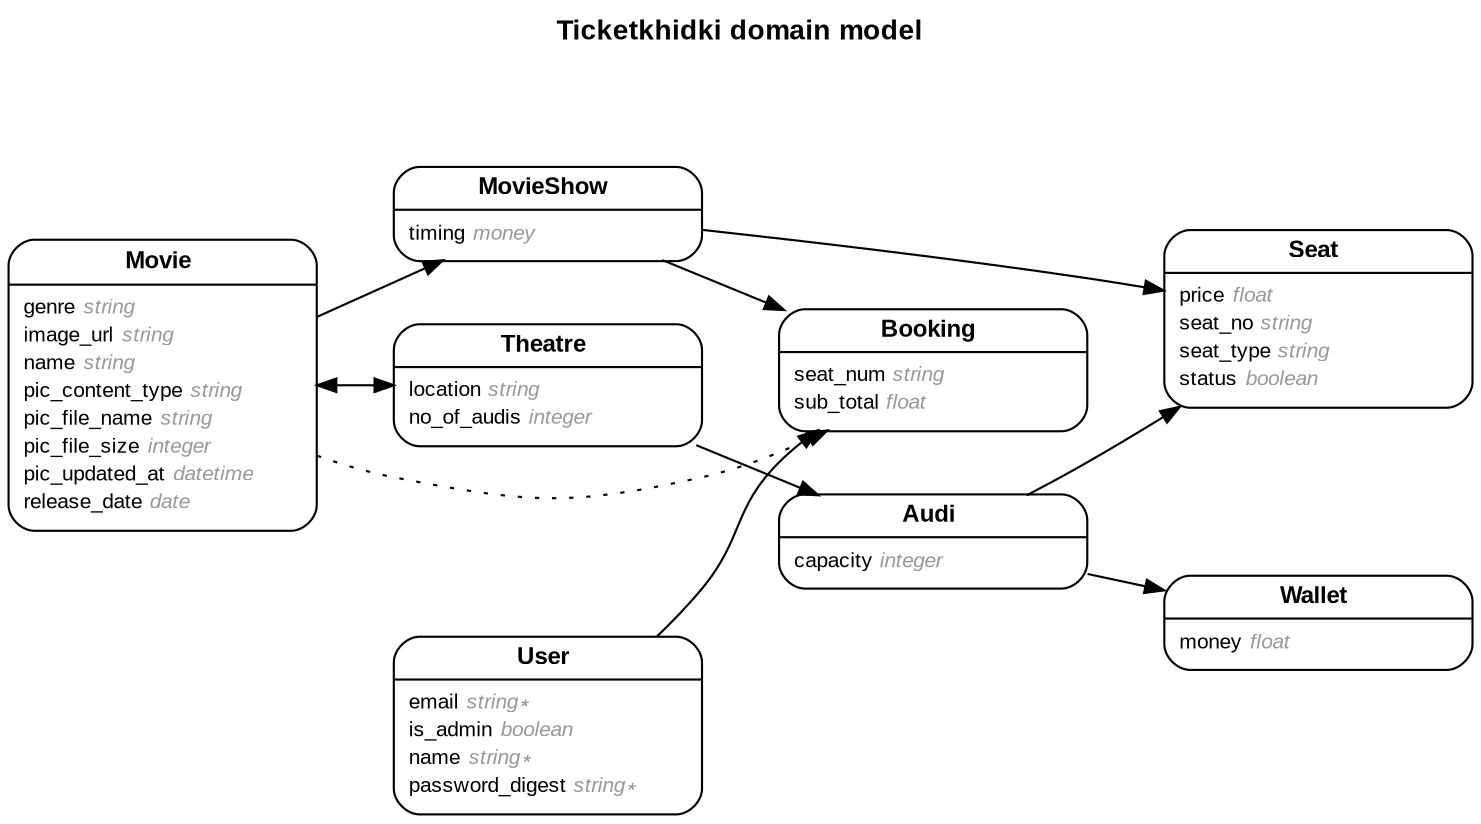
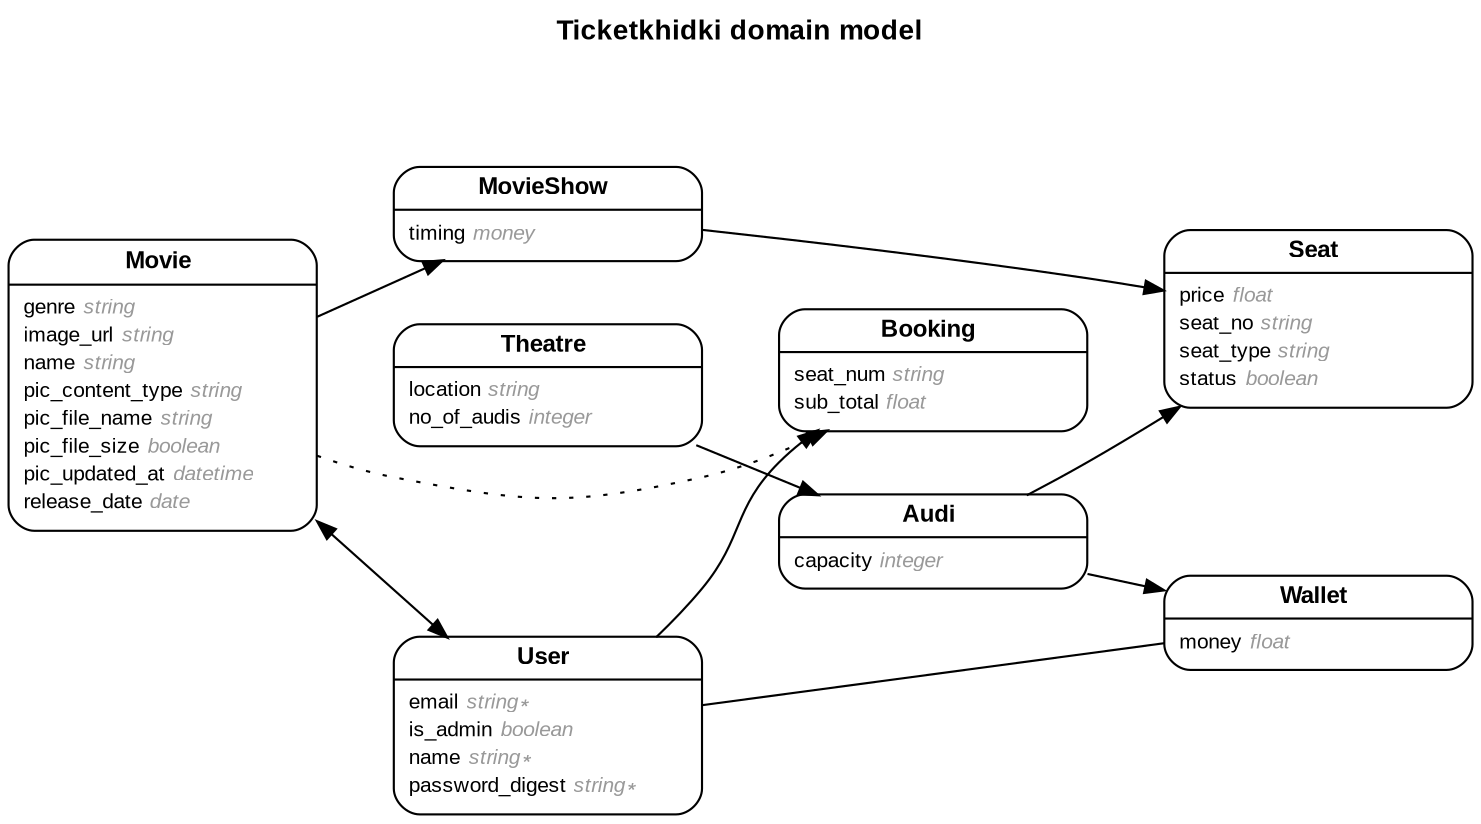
  digraph {
    concentrate=true
    fontname="Arial Bold"
    fontsize=13
    label="Ticketkhidki domain model\n\n"
    labelloc=t
    nodesep=0.4
    rankdir=LR
    ranksep=0.5
    node [fontname=Arial fontsize=10 margin="0.07,0.05" penwidth=1.0 shape=Mrecord]
    edge [arrowhead=normal arrowsize=0.9 arrowtail=none dir=both fontname=Arial fontsize=7 labelangle=32 labeldistance=1.8 penwidth=1.0 weight=2]
    n1 [label=<<table border="0" align="center" cellspacing="0.5" cellpadding="0" width="134">   <tr><td align="center" valign="bottom" width="130"><font face="Arial Bold" point-size="11">Audi</font></td></tr> </table> | <table border="0" align="left" cellspacing="2" cellpadding="0" width="134">   <tr><td align="left" width="130" port="capacity">capacity <font face="Arial Italic" color="grey60">integer</font></td></tr> </table> >]
    n2 [label=<<table border="0" align="center" cellspacing="0.5" cellpadding="0" width="134">   <tr><td align="center" valign="bottom" width="130"><font face="Arial Bold" point-size="11">Seat</font></td></tr> </table> | <table border="0" align="left" cellspacing="2" cellpadding="0" width="134">   <tr><td align="left" width="130" port="price">price <font face="Arial Italic" color="grey60">float</font></td></tr>   <tr><td align="left" width="130" port="seat_no">seat_no <font face="Arial Italic" color="grey60">string</font></td></tr>   <tr><td align="left" width="130" port="seat_type">seat_type <font face="Arial Italic" color="grey60">string</font></td></tr>   <tr><td align="left" width="130" port="status">status <font face="Arial Italic" color="grey60">boolean</font></td></tr> </table> >]
    n3 [label=<<table border="0" align="center" cellspacing="0.5" cellpadding="0" width="134">   <tr><td align="center" valign="bottom" width="130"><font face="Arial Bold" point-size="11">Wallet</font></td></tr> </table> | <table border="0" align="left" cellspacing="2" cellpadding="0" width="134">   <tr><td align="left" width="130" port="money">money <font face="Arial Italic" color="grey60">float</font></td></tr> </table> >]
    n4 [label=<<table border="0" align="center" cellspacing="0.5" cellpadding="0" width="134">   <tr><td align="center" valign="bottom" width="130"><font face="Arial Bold" point-size="11">MovieShow</font></td></tr> </table> | <table border="0" align="left" cellspacing="2" cellpadding="0" width="134">   <tr><td align="left" width="130" port="timing">timing <font face="Arial Italic" color="grey60">money</font></td></tr> </table> >]
    n5 [label=<<table border="0" align="center" cellspacing="0.5" cellpadding="0" width="134">   <tr><td align="center" valign="bottom" width="130"><font face="Arial Bold" point-size="11">Booking</font></td></tr> </table> | <table border="0" align="left" cellspacing="2" cellpadding="0" width="134">   <tr><td align="left" width="130" port="seat_num">seat_num <font face="Arial Italic" color="grey60">string</font></td></tr>   <tr><td align="left" width="130" port="sub_total">sub_total <font face="Arial Italic" color="grey60">float</font></td></tr> </table> >]
-   n6 [label=<<table border="0" align="center" cellspacing="0.5" cellpadding="0" width="134">   <tr><td align="center" valign="bottom" width="130"><font face="Arial Bold" point-size="11">Movie</font></td></tr> </table> | <table border="0" align="left" cellspacing="2" cellpadding="0" width="134">   <tr><td align="left" width="130" port="genre">genre <font face="Arial Italic" color="grey60">string</font></td></tr>   <tr><td align="left" width="130" port="image_url">image_url <font face="Arial Italic" color="grey60">string</font></td></tr>   <tr><td align="left" width="130" port="name">name <font face="Arial Italic" color="grey60">string</font></td></tr>   <tr><td align="left" width="130" port="pic_content_type">pic_content_type <font face="Arial Italic" color="grey60">string</font></td></tr>   <tr><td align="left" width="130" port="pic_file_name">pic_file_name <font face="Arial Italic" color="grey60">string</font></td></tr>   <tr><td align="left" width="130" port="pic_file_size">pic_file_size <font face="Arial Italic" color="grey60">integer</font></td></tr>   <tr><td align="left" width="130" port="pic_updated_at">pic_updated_at <font face="Arial Italic" color="grey60">datetime</font></td></tr>   <tr><td align="left" width="130" port="release_date">release_date <font face="Arial Italic" color="grey60">date</font></td></tr> </table> >]
+   n6 [label=<<table border="0" align="center" cellspacing="0.5" cellpadding="0" width="134">   <tr><td align="center" valign="bottom" width="130"><font face="Arial Bold" point-size="11">Movie</font></td></tr> </table> | <table border="0" align="left" cellspacing="2" cellpadding="0" width="134">   <tr><td align="left" width="130" port="genre">genre <font face="Arial Italic" color="grey60">string</font></td></tr>   <tr><td align="left" width="130" port="image_url">image_url <font face="Arial Italic" color="grey60">string</font></td></tr>   <tr><td align="left" width="130" port="name">name <font face="Arial Italic" color="grey60">string</font></td></tr>   <tr><td align="left" width="130" port="pic_content_type">pic_content_type <font face="Arial Italic" color="grey60">string</font></td></tr>   <tr><td align="left" width="130" port="pic_file_name">pic_file_name <font face="Arial Italic" color="grey60">string</font></td></tr>   <tr><td align="left" width="130" port="pic_file_size">pic_file_size <font face="Arial Italic" color="grey60">boolean</font></td></tr>   <tr><td align="left" width="130" port="pic_updated_at">pic_updated_at <font face="Arial Italic" color="grey60">datetime</font></td></tr>   <tr><td align="left" width="130" port="release_date">release_date <font face="Arial Italic" color="grey60">date</font></td></tr> </table> >]
    n7 [label=<<table border="0" align="center" cellspacing="0.5" cellpadding="0" width="134">   <tr><td align="center" valign="bottom" width="130"><font face="Arial Bold" point-size="11">Theatre</font></td></tr> </table> | <table border="0" align="left" cellspacing="2" cellpadding="0" width="134">   <tr><td align="left" width="130" port="location">location <font face="Arial Italic" color="grey60">string</font></td></tr>   <tr><td align="left" width="130" port="no_of_audis">no_of_audis <font face="Arial Italic" color="grey60">integer</font></td></tr> </table> >]
    n8 [label=<<table border="0" align="center" cellspacing="0.5" cellpadding="0" width="134">   <tr><td align="center" valign="bottom" width="130"><font face="Arial Bold" point-size="11">User</font></td></tr> </table> | <table border="0" align="left" cellspacing="2" cellpadding="0" width="134">   <tr><td align="left" width="130" port="email">email <font face="Arial Italic" color="grey60">string ∗</font></td></tr>   <tr><td align="left" width="130" port="is_admin">is_admin <font face="Arial Italic" color="grey60">boolean</font></td></tr>   <tr><td align="left" width="130" port="name">name <font face="Arial Italic" color="grey60">string ∗</font></td></tr>   <tr><td align="left" width="130" port="password_digest">password_digest <font face="Arial Italic" color="grey60">string ∗</font></td></tr> </table> >]
    n1 -> n2
    n1 -> n3
    n4 -> n2
-   n4 -> n5
    n6 -> n4
    n6 -> n5 [constraint=false style=dotted weight=1]
-   n6 -> n7 [arrowtail=normal]
+   n6 -> n8 [arrowtail=normal]
    n7 -> n1
+   n8 -> n3 [arrowhead=none]
    n8 -> n5
  }
